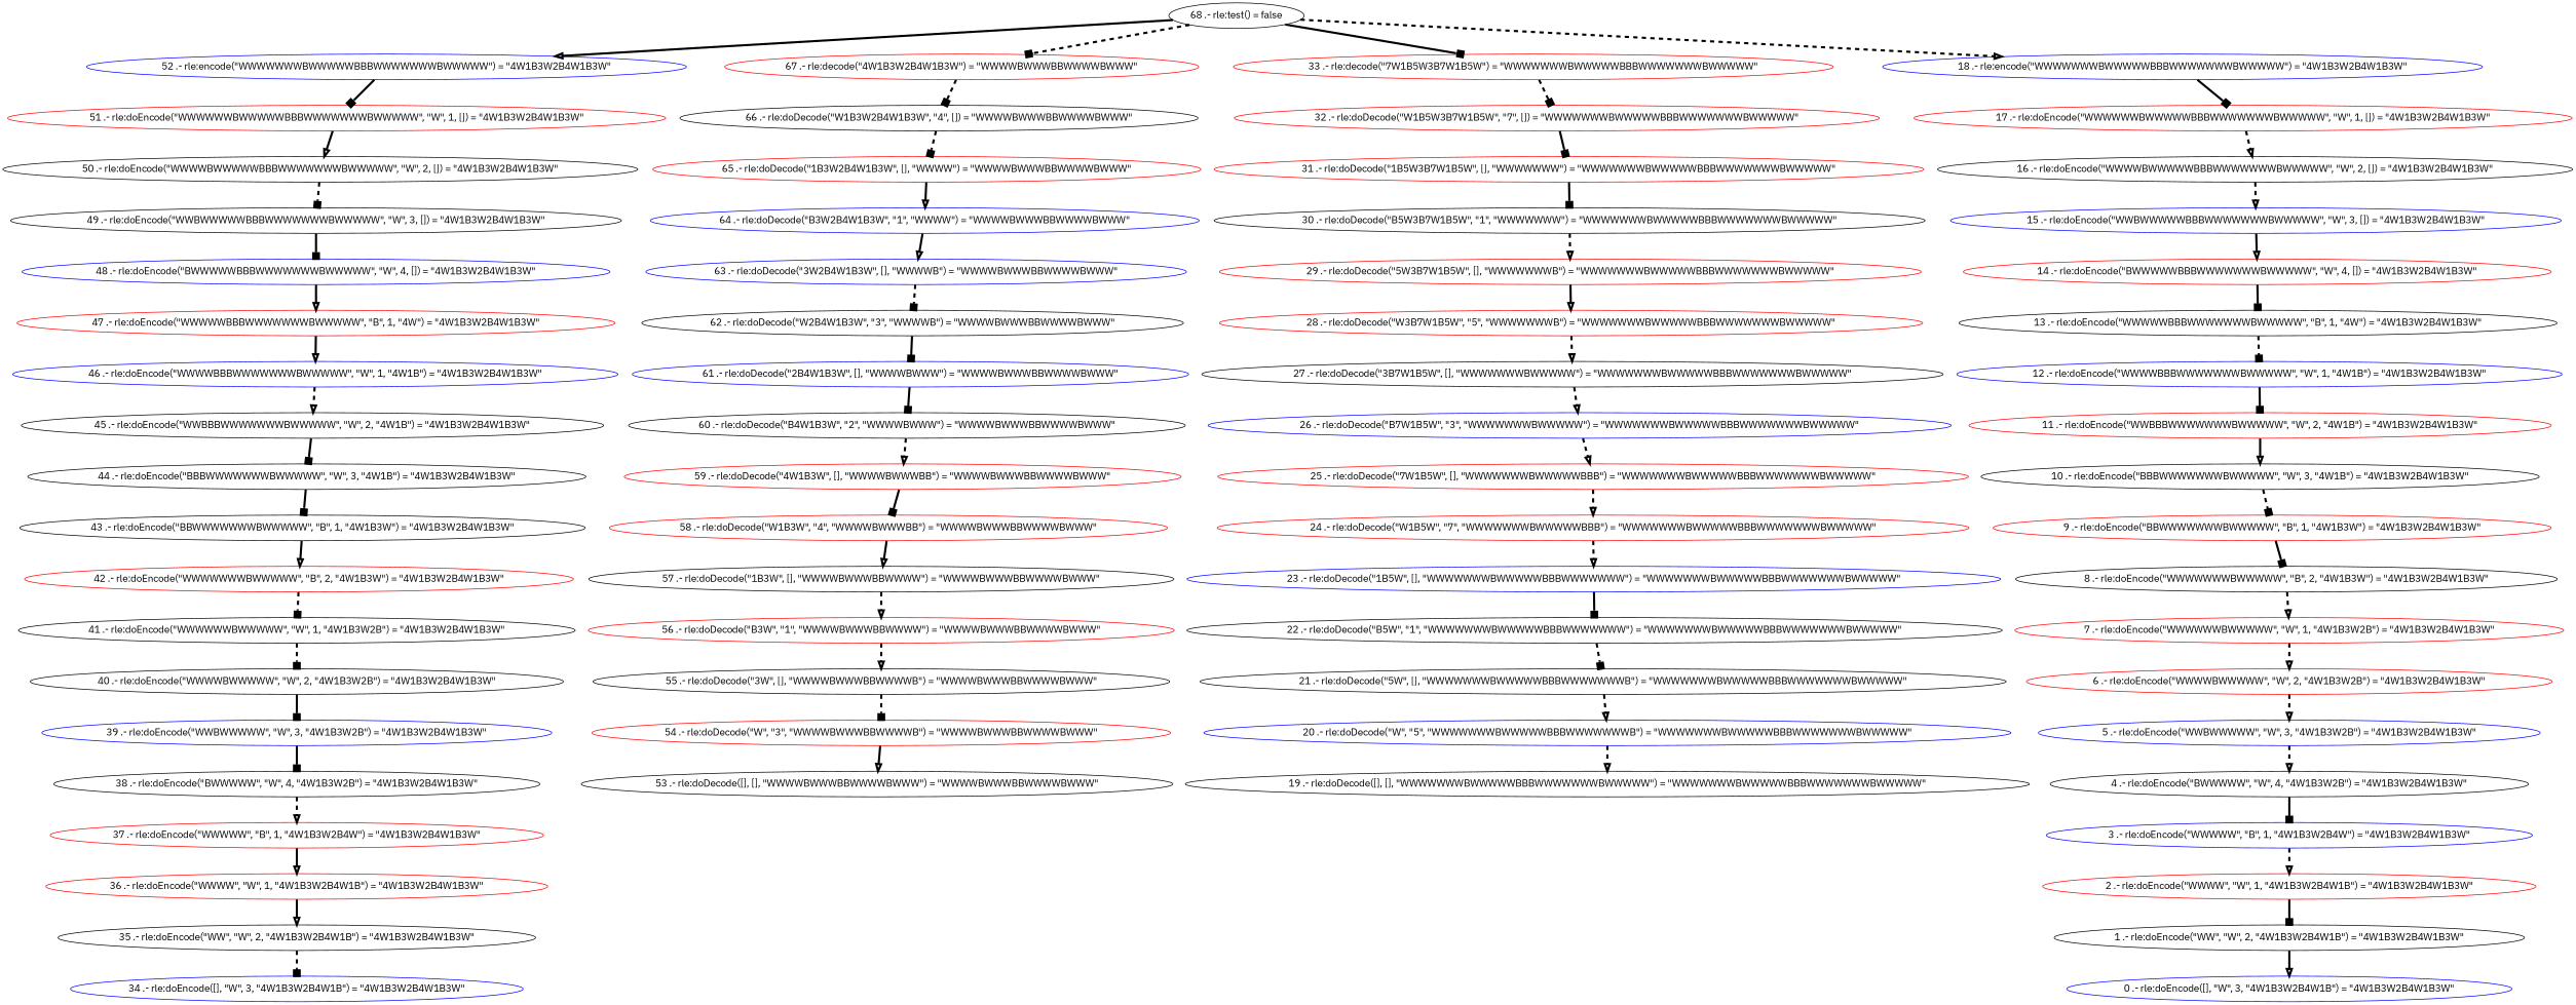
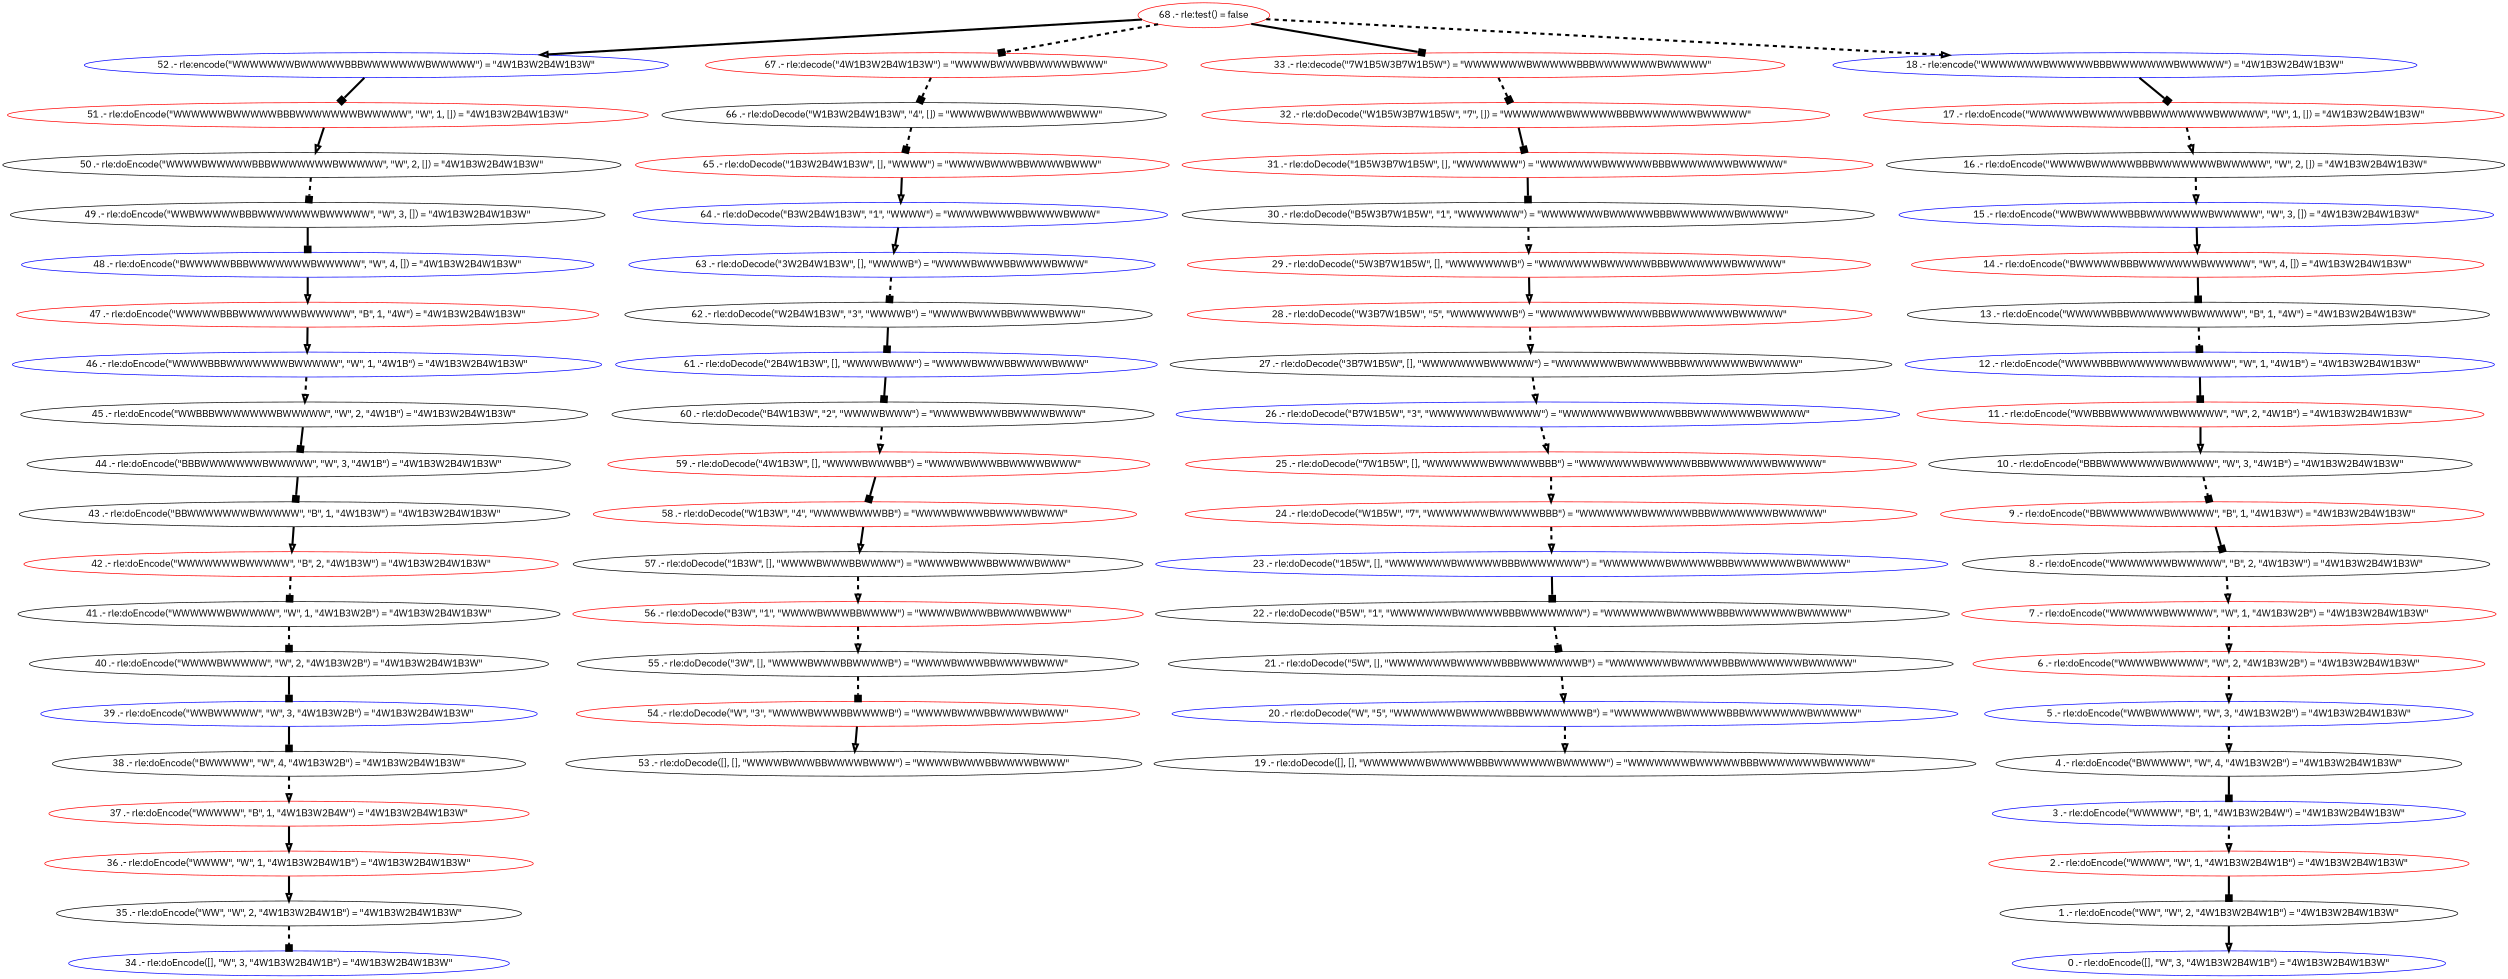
  digraph {
    fontname="IBM Plex Sans"
    node [shape=ellipse color=black fontname="IBM Plex Sans"]
    edge [color=black penwidth=3 style=solid arrowhead=onormal fontname="IBM Plex Sans"]
    n1 [label="15 .- rle:doEncode(\"WWBWWWWWBBBWWWWWWWBWWWWW\", \"W\", 3, []) = \"4W1B3W2B4W1B3W\"" color=blue]
    n2 [label="14 .- rle:doEncode(\"BWWWWWBBBWWWWWWWBWWWWW\", \"W\", 4, []) = \"4W1B3W2B4W1B3W\"" color=red]
    n3 [label="25 .- rle:doDecode(\"7W1B5W\", [], \"WWWWWWWBWWWWWBBB\") = \"WWWWWWWBWWWWWBBBWWWWWWWBWWWWW\"" color=red]
    n4 [label="24 .- rle:doDecode(\"W1B5W\", \"7\", \"WWWWWWWBWWWWWBBB\") = \"WWWWWWWBWWWWWBBBWWWWWWWBWWWWW\"" color=red]
    n5 [label="13 .- rle:doEncode(\"WWWWWBBBWWWWWWWBWWWWW\", \"B\", 1, \"4W\") = \"4W1B3W2B4W1B3W\""]
    n6 [label="12 .- rle:doEncode(\"WWWWBBBWWWWWWWBWWWWW\", \"W\", 1, \"4W1B\") = \"4W1B3W2B4W1B3W\"" color=blue]
    n7 [label="8 .- rle:doEncode(\"WWWWWWWBWWWWW\", \"B\", 2, \"4W1B3W\") = \"4W1B3W2B4W1B3W\""]
    n8 [label="7 .- rle:doEncode(\"WWWWWWBWWWWW\", \"W\", 1, \"4W1B3W2B\") = \"4W1B3W2B4W1B3W\"" color=red]
    n9 [label="45 .- rle:doEncode(\"WWBBBWWWWWWWBWWWWW\", \"W\", 2, \"4W1B\") = \"4W1B3W2B4W1B3W\""]
    n10 [label="44 .- rle:doEncode(\"BBBWWWWWWWBWWWWW\", \"W\", 3, \"4W1B\") = \"4W1B3W2B4W1B3W\""]
    n11 [label="60 .- rle:doDecode(\"B4W1B3W\", \"2\", \"WWWWBWWW\") = \"WWWWBWWWBBWWWWBWWW\""]
    n12 [label="59 .- rle:doDecode(\"4W1B3W\", [], \"WWWWBWWWBB\") = \"WWWWBWWWBBWWWWBWWW\"" color=red]
    n13 [label="57 .- rle:doDecode(\"1B3W\", [], \"WWWWBWWWBBWWWW\") = \"WWWWBWWWBBWWWWBWWW\""]
    n14 [label="56 .- rle:doDecode(\"B3W\", \"1\", \"WWWWBWWWBBWWWW\") = \"WWWWBWWWBBWWWWBWWW\"" color=red]
    n15 [label="54 .- rle:doDecode(\"W\", \"3\", \"WWWWBWWWBBWWWWB\") = \"WWWWBWWWBBWWWWBWWW\"" color=red]
    n16 [label="53 .- rle:doDecode([], [], \"WWWWBWWWBBWWWWBWWW\") = \"WWWWBWWWBBWWWWBWWW\""]
    n17 [label="21 .- rle:doDecode(\"5W\", [], \"WWWWWWWBWWWWWBBBWWWWWWWB\") = \"WWWWWWWBWWWWWBBBWWWWWWWBWWWWW\""]
    n18 [label="20 .- rle:doDecode(\"W\", \"5\", \"WWWWWWWBWWWWWBBBWWWWWWWB\") = \"WWWWWWWBWWWWWBBBWWWWWWWBWWWWW\"" color=blue]
    n19 [label="47 .- rle:doEncode(\"WWWWWBBBWWWWWWWBWWWWW\", \"B\", 1, \"4W\") = \"4W1B3W2B4W1B3W\"" color=red]
    n20 [label="46 .- rle:doEncode(\"WWWWBBBWWWWWWWBWWWWW\", \"W\", 1, \"4W1B\") = \"4W1B3W2B4W1B3W\"" color=blue]
    n21 [label="23 .- rle:doDecode(\"1B5W\", [], \"WWWWWWWBWWWWWBBBWWWWWWW\") = \"WWWWWWWBWWWWWBBBWWWWWWWBWWWWW\"" color=blue]
    n22 [label="40 .- rle:doEncode(\"WWWWBWWWWW\", \"W\", 2, \"4W1B3W2B\") = \"4W1B3W2B4W1B3W\""]
    n23 [label="39 .- rle:doEncode(\"WWBWWWWW\", \"W\", 3, \"4W1B3W2B\") = \"4W1B3W2B4W1B3W\"" color=blue]
    n24 [label="58 .- rle:doDecode(\"W1B3W\", \"4\", \"WWWWBWWWBB\") = \"WWWWBWWWBBWWWWBWWW\"" color=red]
    n25 [label="11 .- rle:doEncode(\"WWBBBWWWWWWWBWWWWW\", \"W\", 2, \"4W1B\") = \"4W1B3W2B4W1B3W\"" color=red]
    n26 [label="10 .- rle:doEncode(\"BBBWWWWWWWBWWWWW\", \"W\", 3, \"4W1B\") = \"4W1B3W2B4W1B3W\""]
    n27 [label="63 .- rle:doDecode(\"3W2B4W1B3W\", [], \"WWWWB\") = \"WWWWBWWWBBWWWWBWWW\"" color=blue]
    n28 [label="62 .- rle:doDecode(\"W2B4W1B3W\", \"3\", \"WWWWB\") = \"WWWWBWWWBBWWWWBWWW\""]
    n29 [label="26 .- rle:doDecode(\"B7W1B5W\", \"3\", \"WWWWWWWBWWWWW\") = \"WWWWWWWBWWWWWBBBWWWWWWWBWWWWW\"" color=blue]
    n30 [label="19 .- rle:doDecode([], [], \"WWWWWWWBWWWWWBBBWWWWWWWBWWWWW\") = \"WWWWWWWBWWWWWBBBWWWWWWWBWWWWW\""]
    n31 [label="43 .- rle:doEncode(\"BBWWWWWWWBWWWWW\", \"B\", 1, \"4W1B3W\") = \"4W1B3W2B4W1B3W\""]
    n32 [label="1 .- rle:doEncode(\"WW\", \"W\", 2, \"4W1B3W2B4W1B\") = \"4W1B3W2B4W1B3W\""]
    n33 [label="0 .- rle:doEncode([], \"W\", 3, \"4W1B3W2B4W1B\") = \"4W1B3W2B4W1B3W\"" color=blue]
    n34 [label="41 .- rle:doEncode(\"WWWWWWBWWWWW\", \"W\", 1, \"4W1B3W2B\") = \"4W1B3W2B4W1B3W\""]
    n35 [label="42 .- rle:doEncode(\"WWWWWWWBWWWWW\", \"B\", 2, \"4W1B3W\") = \"4W1B3W2B4W1B3W\"" color=red]
    n36 [label="55 .- rle:doDecode(\"3W\", [], \"WWWWBWWWBBWWWWB\") = \"WWWWBWWWBBWWWWBWWW\""]
    n37 [label="61 .- rle:doDecode(\"2B4W1B3W\", [], \"WWWWBWWW\") = \"WWWWBWWWBBWWWWBWWW\"" color=blue]
    n38 [label="28 .- rle:doDecode(\"W3B7W1B5W\", \"5\", \"WWWWWWWB\") = \"WWWWWWWBWWWWWBBBWWWWWWWBWWWWW\"" color=red]
    n39 [label="27 .- rle:doDecode(\"3B7W1B5W\", [], \"WWWWWWWBWWWWW\") = \"WWWWWWWBWWWWWBBBWWWWWWWBWWWWW\""]
    n40 [label="22 .- rle:doDecode(\"B5W\", \"1\", \"WWWWWWWBWWWWWBBBWWWWWWW\") = \"WWWWWWWBWWWWWBBBWWWWWWWBWWWWW\""]
    n41 [label="16 .- rle:doEncode(\"WWWWBWWWWWBBBWWWWWWWBWWWWW\", \"W\", 2, []) = \"4W1B3W2B4W1B3W\""]
    n42 [label="38 .- rle:doEncode(\"BWWWWW\", \"W\", 4, \"4W1B3W2B\") = \"4W1B3W2B4W1B3W\""]
    n43 [label="34 .- rle:doEncode([], \"W\", 3, \"4W1B3W2B4W1B\") = \"4W1B3W2B4W1B3W\"" color=blue]
-   n44 [label="68 .- rle:test() = false"]
+   n44 [label="68 .- rle:test() = false" color=red]
    n45 [label="52 .- rle:encode(\"WWWWWWWBWWWWWBBBWWWWWWWBWWWWW\") = \"4W1B3W2B4W1B3W\"" color=blue]
    n46 [label="67 .- rle:decode(\"4W1B3W2B4W1B3W\") = \"WWWWBWWWBBWWWWBWWW\"" color=red]
    n47 [label="33 .- rle:decode(\"7W1B5W3B7W1B5W\") = \"WWWWWWWBWWWWWBBBWWWWWWWBWWWWW\"" color=red]
    n48 [label="18 .- rle:encode(\"WWWWWWWBWWWWWBBBWWWWWWWBWWWWW\") = \"4W1B3W2B4W1B3W\"" color=blue]
    n49 [label="51 .- rle:doEncode(\"WWWWWWBWWWWWBBBWWWWWWWBWWWWW\", \"W\", 1, []) = \"4W1B3W2B4W1B3W\"" color=red]
    n50 [label="64 .- rle:doDecode(\"B3W2B4W1B3W\", \"1\", \"WWWW\") = \"WWWWBWWWBBWWWWBWWW\"" color=blue]
    n51 [label="50 .- rle:doEncode(\"WWWWBWWWWWBBBWWWWWWWBWWWWW\", \"W\", 2, []) = \"4W1B3W2B4W1B3W\""]
    n52 [label="49 .- rle:doEncode(\"WWBWWWWWBBBWWWWWWWBWWWWW\", \"W\", 3, []) = \"4W1B3W2B4W1B3W\""]
    n53 [label="66 .- rle:doDecode(\"W1B3W2B4W1B3W\", \"4\", []) = \"WWWWBWWWBBWWWWBWWW\""]
    n54 [label="36 .- rle:doEncode(\"WWWW\", \"W\", 1, \"4W1B3W2B4W1B\") = \"4W1B3W2B4W1B3W\"" color=red]
    n55 [label="35 .- rle:doEncode(\"WW\", \"W\", 2, \"4W1B3W2B4W1B\") = \"4W1B3W2B4W1B3W\""]
    n56 [label="6 .- rle:doEncode(\"WWWWBWWWWW\", \"W\", 2, \"4W1B3W2B\") = \"4W1B3W2B4W1B3W\"" color=red]
    n57 [label="32 .- rle:doDecode(\"W1B5W3B7W1B5W\", \"7\", []) = \"WWWWWWWBWWWWWBBBWWWWWWWBWWWWW\"" color=red]
    n58 [label="31 .- rle:doDecode(\"1B5W3B7W1B5W\", [], \"WWWWWWW\") = \"WWWWWWWBWWWWWBBBWWWWWWWBWWWWW\"" color=red]
    n59 [label="3 .- rle:doEncode(\"WWWWW\", \"B\", 1, \"4W1B3W2B4W\") = \"4W1B3W2B4W1B3W\"" color=blue]
    n60 [label="2 .- rle:doEncode(\"WWWW\", \"W\", 1, \"4W1B3W2B4W1B\") = \"4W1B3W2B4W1B3W\"" color=red]
    n61 [label="48 .- rle:doEncode(\"BWWWWWBBBWWWWWWWBWWWWW\", \"W\", 4, []) = \"4W1B3W2B4W1B3W\"" color=blue]
    n62 [label="9 .- rle:doEncode(\"BBWWWWWWWBWWWWW\", \"B\", 1, \"4W1B3W\") = \"4W1B3W2B4W1B3W\"" color=red]
    n63 [label="17 .- rle:doEncode(\"WWWWWWBWWWWWBBBWWWWWWWBWWWWW\", \"W\", 1, []) = \"4W1B3W2B4W1B3W\"" color=red]
    n64 [label="29 .- rle:doDecode(\"5W3B7W1B5W\", [], \"WWWWWWWB\") = \"WWWWWWWBWWWWWBBBWWWWWWWBWWWWW\"" color=red]
    n65 [label="37 .- rle:doEncode(\"WWWWW\", \"B\", 1, \"4W1B3W2B4W\") = \"4W1B3W2B4W1B3W\"" color=red]
    n66 [label="4 .- rle:doEncode(\"BWWWWW\", \"W\", 4, \"4W1B3W2B\") = \"4W1B3W2B4W1B3W\""]
    n67 [label="65 .- rle:doDecode(\"1B3W2B4W1B3W\", [], \"WWWW\") = \"WWWWBWWWBBWWWWBWWW\"" color=red]
    n68 [label="5 .- rle:doEncode(\"WWBWWWWW\", \"W\", 3, \"4W1B3W2B\") = \"4W1B3W2B4W1B3W\"" color=blue]
    n69 [label="30 .- rle:doDecode(\"B5W3B7W1B5W\", \"1\", \"WWWWWWW\") = \"WWWWWWWBWWWWWBBBWWWWWWWBWWWWW\""]
    n1 -> n2
    n2 -> n5 [arrowhead=box]
    n3 -> n4 [style=dashed]
    n4 -> n21 [style=dashed]
    n5 -> n6 [style=dashed arrowhead=box]
    n6 -> n25 [arrowhead=box]
    n7 -> n8 [style=dashed]
    n8 -> n56 [style=dashed]
    n9 -> n10 [arrowhead=box]
    n10 -> n31 [arrowhead=box]
    n11 -> n12 [style=dashed]
    n12 -> n24 [arrowhead=box]
    n13 -> n14 [style=dashed]
    n14 -> n36 [style=dashed]
    n15 -> n16
    n17 -> n18 [style=dashed]
    n18 -> n30 [style=dashed]
    n19 -> n20
    n20 -> n9 [style=dashed]
    n21 -> n40 [arrowhead=box]
    n22 -> n23 [arrowhead=box]
    n23 -> n42 [arrowhead=box]
    n24 -> n13
    n25 -> n26
    n26 -> n62 [style=dashed arrowhead=box]
    n27 -> n28 [style=dashed arrowhead=box]
    n28 -> n37 [arrowhead=box]
    n29 -> n3 [style=dashed]
    n31 -> n35
    n32 -> n33
    n34 -> n22 [style=dashed arrowhead=box]
    n35 -> n34 [style=dashed arrowhead=box]
    n36 -> n15 [style=dashed arrowhead=box]
    n37 -> n11 [arrowhead=box]
    n38 -> n39 [style=dashed]
    n39 -> n29 [style=dashed]
    n40 -> n17 [style=dashed arrowhead=box]
    n41 -> n1 [style=dashed]
    n42 -> n65 [style=dashed]
    n44 -> n45
    n44 -> n46 [style=dashed arrowhead=box]
    n44 -> n47 [arrowhead=box]
    n44 -> n48 [style=dashed]
    n45 -> n49 [arrowhead=box]
    n46 -> n53 [style=dashed arrowhead=box]
    n47 -> n57 [style=dashed arrowhead=box]
    n48 -> n63 [arrowhead=box]
    n49 -> n51
    n50 -> n27
    n51 -> n52 [style=dashed arrowhead=box]
    n52 -> n61 [arrowhead=box]
    n53 -> n67 [style=dashed arrowhead=box]
    n54 -> n55
    n55 -> n43 [style=dashed arrowhead=box]
    n56 -> n68 [style=dashed]
    n57 -> n58 [arrowhead=box]
    n58 -> n69 [arrowhead=box]
    n59 -> n60 [style=dashed]
    n60 -> n32 [arrowhead=box]
    n61 -> n19
    n62 -> n7 [arrowhead=box]
    n63 -> n41 [style=dashed]
    n64 -> n38
    n65 -> n54
    n66 -> n59 [arrowhead=box]
    n67 -> n50
    n68 -> n66 [style=dashed]
    n69 -> n64 [style=dashed]
  }
